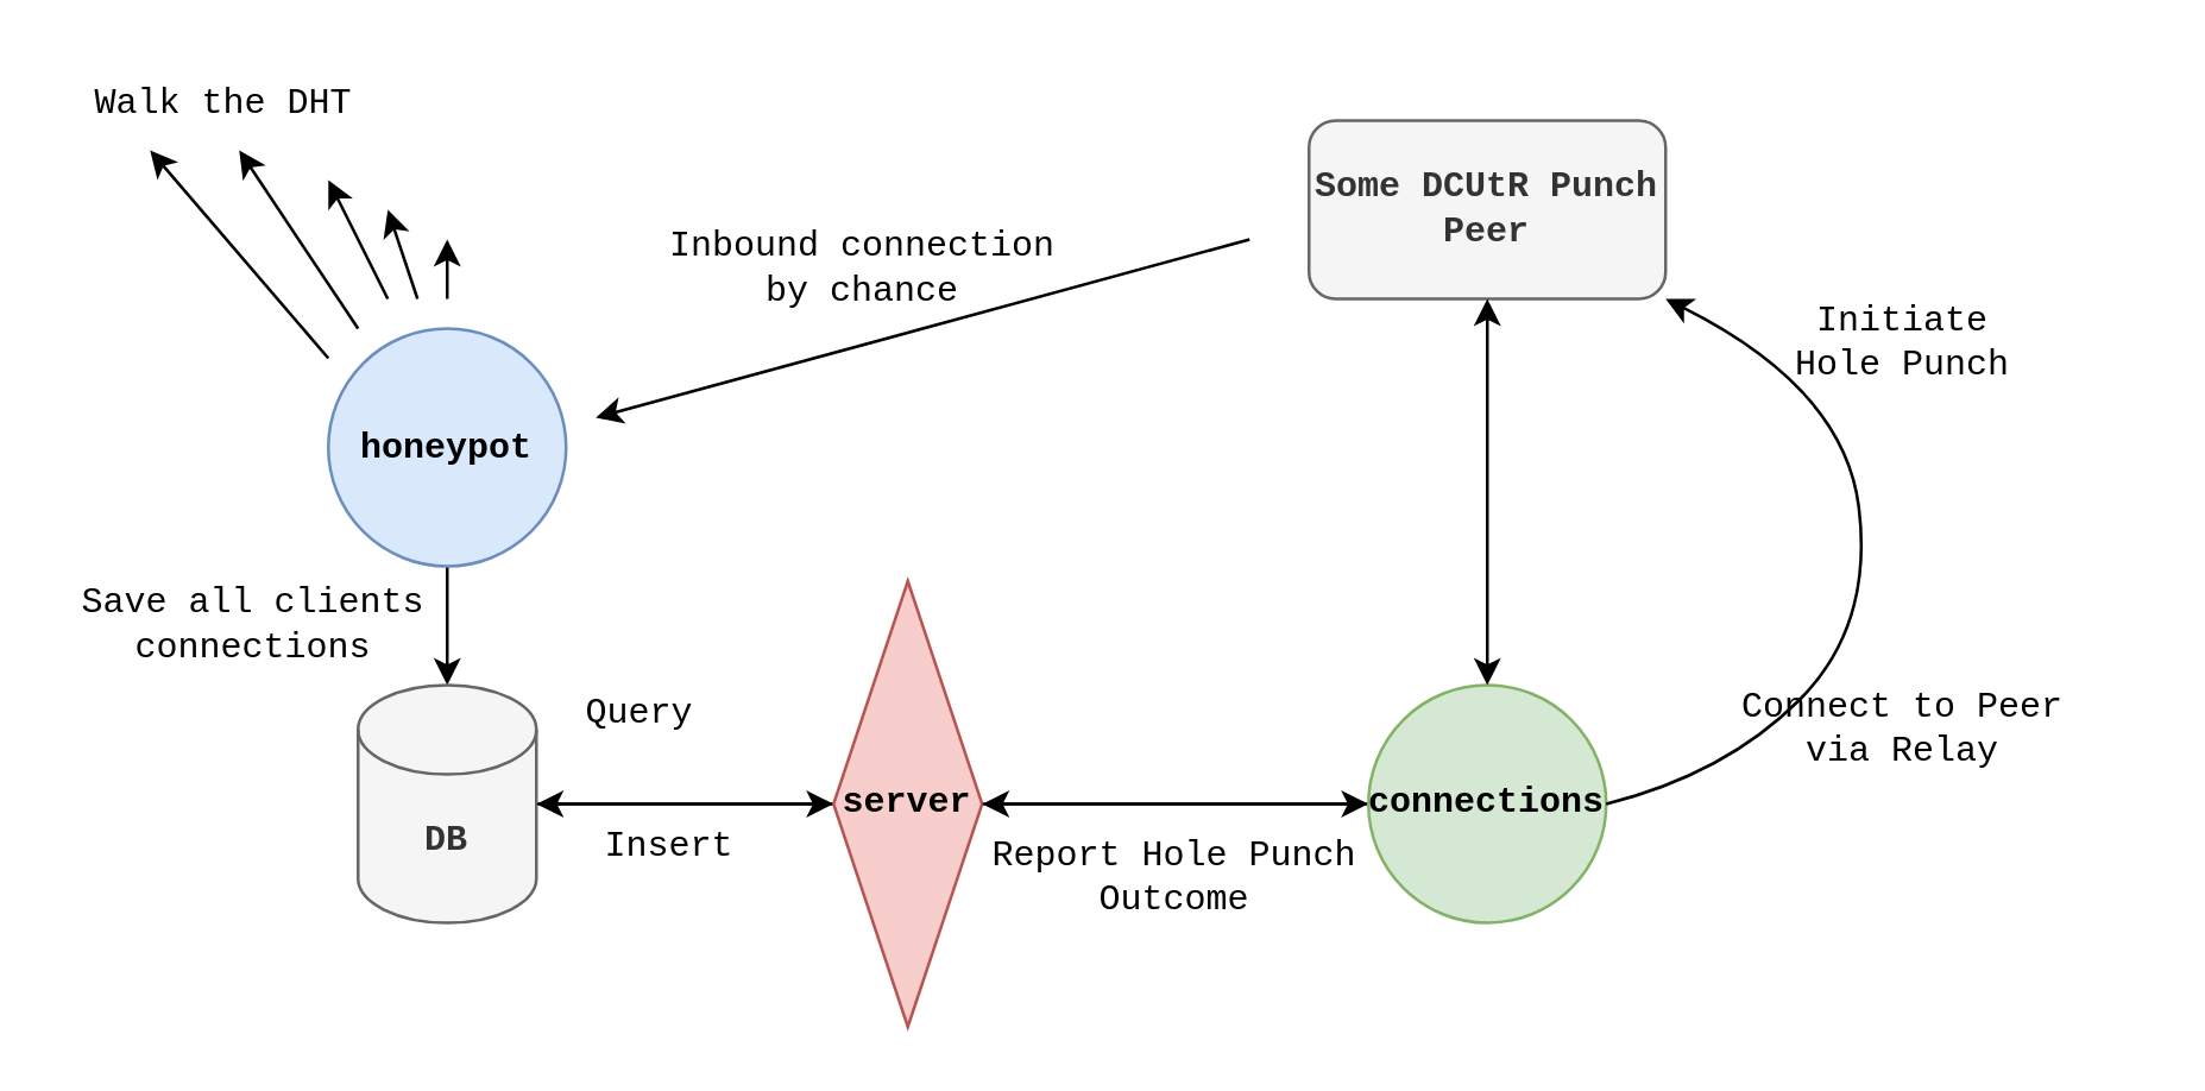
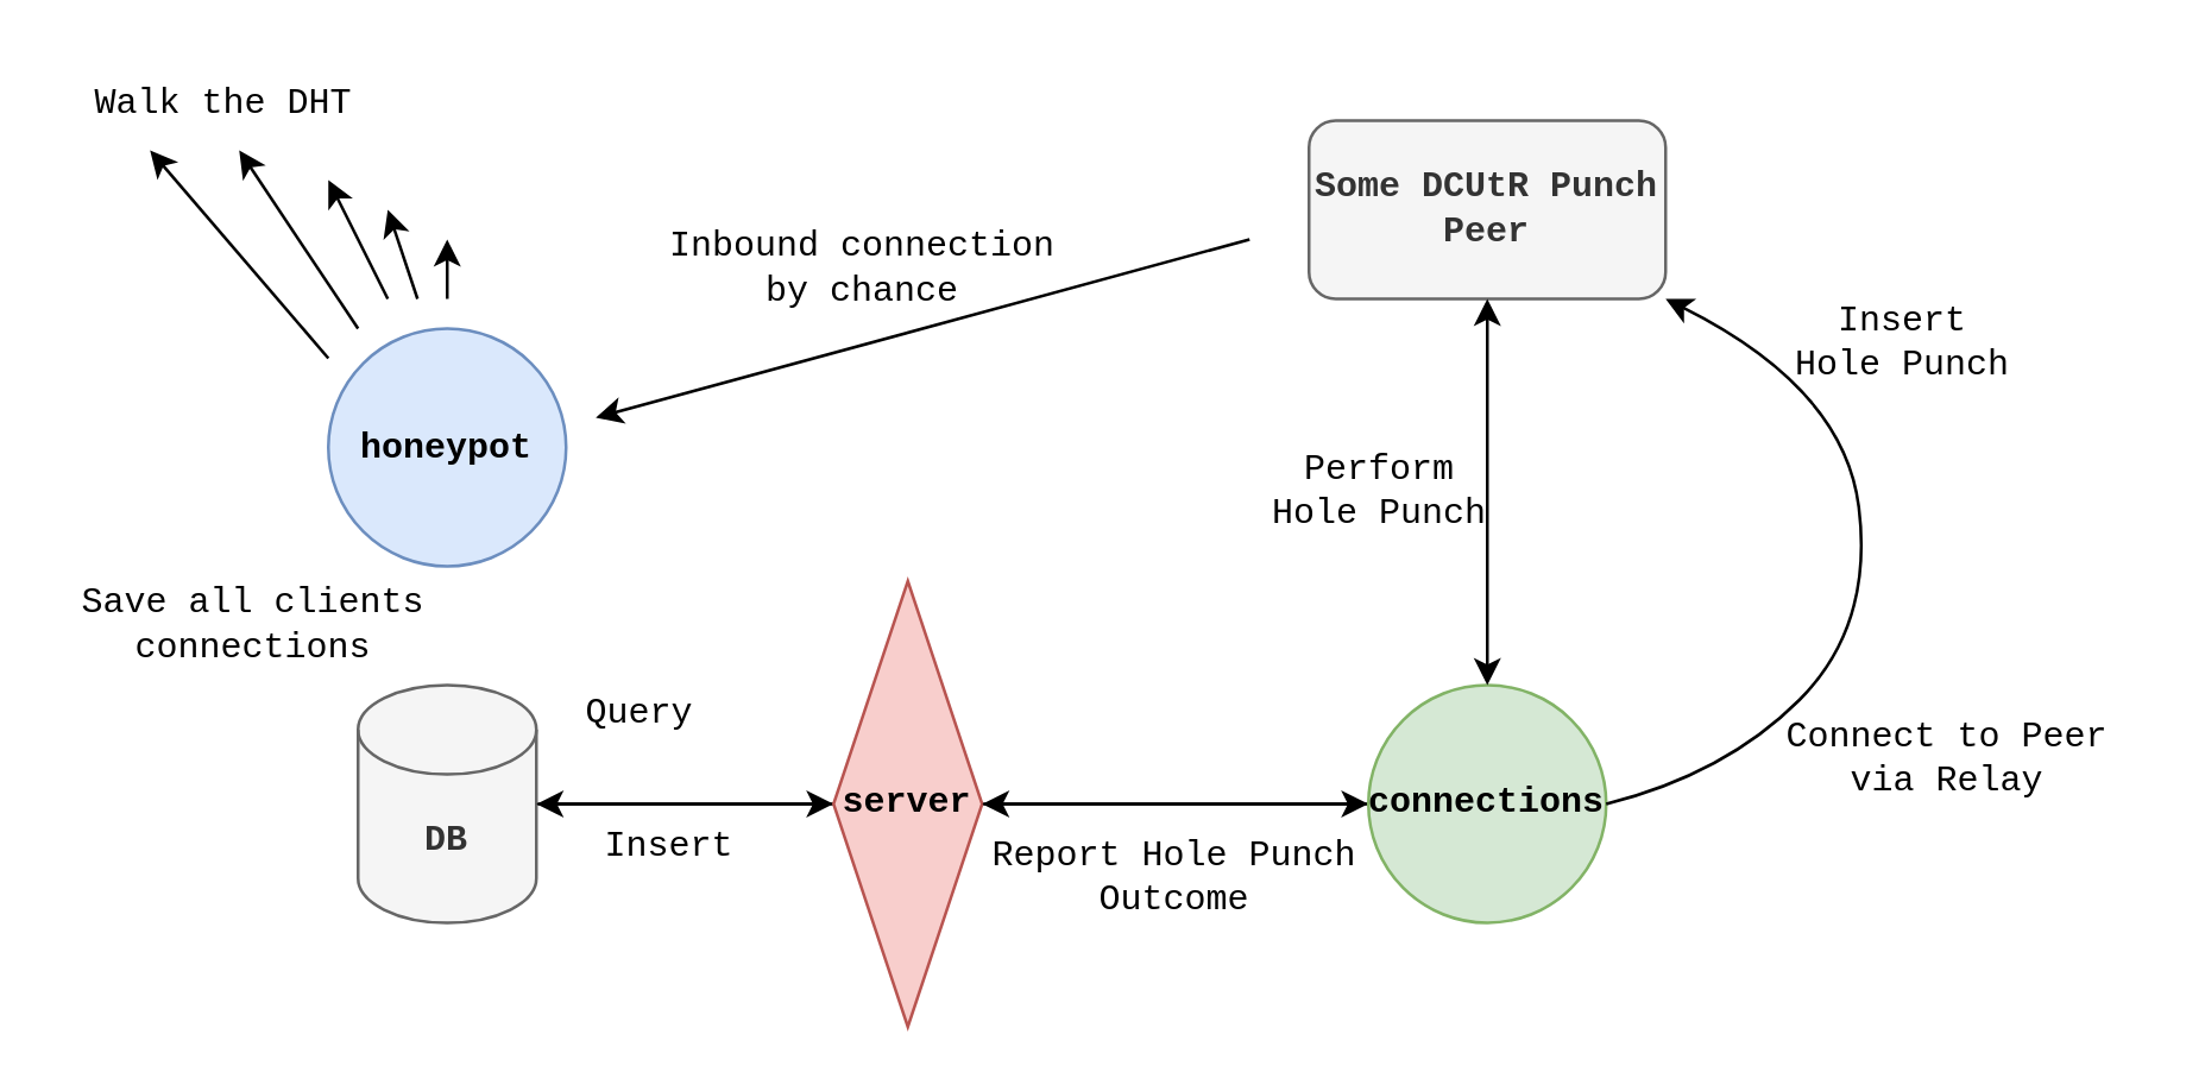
  <mxCell id="0" />
  <mxCell id="1" parent="0" />
- <mxCell id="2" style="edgeStyle=orthogonalEdgeStyle;rounded=0;orthogonalLoop=1;jettySize=auto;html=1;entryX=0.5;entryY=0;entryDx=0;entryDy=0;entryPerimeter=0;fontFamily=Courier New;" parent="1" source="3" target="13" edge="1"><mxGeometry relative="1" as="geometry" /></mxCell>
  <mxCell id="3" value="&lt;font face=&quot;Courier New&quot;&gt;&lt;b&gt;honeypot&lt;/b&gt;&lt;/font&gt;" style="ellipse;whiteSpace=wrap;html=1;aspect=fixed;fillColor=#dae8fc;strokeColor=#6c8ebf;" parent="1" vertex="1"><mxGeometry x="110" y="110" width="80" height="80" as="geometry" /></mxCell>
  <mxCell id="4" value="" style="endArrow=classic;html=1;rounded=0;fontFamily=Courier New;" parent="1" edge="1"><mxGeometry width="50" height="50" relative="1" as="geometry"><mxPoint x="110" y="120" as="sourcePoint" /><mxPoint x="50" y="50" as="targetPoint" /></mxGeometry></mxCell>
  <mxCell id="5" value="" style="endArrow=classic;html=1;rounded=0;fontFamily=Courier New;" parent="1" edge="1"><mxGeometry width="50" height="50" relative="1" as="geometry"><mxPoint x="120" y="110" as="sourcePoint" /><mxPoint x="80" y="50" as="targetPoint" /></mxGeometry></mxCell>
  <mxCell id="6" value="" style="endArrow=classic;html=1;rounded=0;fontFamily=Courier New;" parent="1" edge="1"><mxGeometry width="50" height="50" relative="1" as="geometry"><mxPoint x="130" y="100" as="sourcePoint" /><mxPoint x="110" y="60" as="targetPoint" /></mxGeometry></mxCell>
  <mxCell id="7" value="" style="endArrow=classic;html=1;rounded=0;fontFamily=Courier New;" parent="1" edge="1"><mxGeometry width="50" height="50" relative="1" as="geometry"><mxPoint x="140" y="100" as="sourcePoint" /><mxPoint x="130" y="70" as="targetPoint" /></mxGeometry></mxCell>
  <mxCell id="8" value="" style="endArrow=classic;html=1;rounded=0;fontFamily=Courier New;" parent="1" edge="1"><mxGeometry width="50" height="50" relative="1" as="geometry"><mxPoint x="150" y="100" as="sourcePoint" /><mxPoint x="150" y="80" as="targetPoint" /></mxGeometry></mxCell>
  <mxCell id="9" value="Walk the DHT" style="text;html=1;strokeColor=none;fillColor=none;align=center;verticalAlign=middle;whiteSpace=wrap;rounded=0;fontFamily=Courier New;fontStyle=0" parent="1" vertex="1"><mxGeometry x="30" y="20" width="90" height="30" as="geometry" /></mxCell>
  <mxCell id="10" value="" style="endArrow=classic;html=1;rounded=0;fontFamily=Courier New;" parent="1" edge="1"><mxGeometry width="50" height="50" relative="1" as="geometry"><mxPoint x="420" y="80" as="sourcePoint" /><mxPoint x="200" y="140" as="targetPoint" /></mxGeometry></mxCell>
  <mxCell id="11" value="Inbound connection by chance" style="text;html=1;strokeColor=none;fillColor=none;align=center;verticalAlign=middle;whiteSpace=wrap;rounded=0;fontFamily=Courier New;fontStyle=0" parent="1" vertex="1"><mxGeometry x="220" y="60" width="140" height="60" as="geometry" /></mxCell>
  <mxCell id="12" style="edgeStyle=orthogonalEdgeStyle;rounded=0;orthogonalLoop=1;jettySize=auto;html=1;entryX=0;entryY=0.5;entryDx=0;entryDy=0;fontFamily=Courier New;" parent="1" source="13" target="16" edge="1"><mxGeometry relative="1" as="geometry" /></mxCell>
  <mxCell id="13" value="DB" style="shape=cylinder3;whiteSpace=wrap;html=1;boundedLbl=1;backgroundOutline=1;size=15;fontFamily=Courier New;fillColor=#f5f5f5;fontColor=#333333;strokeColor=#666666;fontStyle=1" parent="1" vertex="1"><mxGeometry x="120" y="230" width="60" height="80" as="geometry" /></mxCell>
  <mxCell id="14" style="edgeStyle=orthogonalEdgeStyle;rounded=0;orthogonalLoop=1;jettySize=auto;html=1;entryX=1;entryY=0.5;entryDx=0;entryDy=0;entryPerimeter=0;fontFamily=Courier New;" parent="1" source="16" target="13" edge="1"><mxGeometry relative="1" as="geometry" /></mxCell>
  <mxCell id="15" style="edgeStyle=orthogonalEdgeStyle;rounded=0;orthogonalLoop=1;jettySize=auto;html=1;entryX=0;entryY=0.5;entryDx=0;entryDy=0;fontFamily=Courier New;" parent="1" source="16" target="19" edge="1"><mxGeometry relative="1" as="geometry" /></mxCell>
  <mxCell id="16" value="&lt;b&gt;server&lt;/b&gt;" style="rhombus;whiteSpace=wrap;html=1;fontFamily=Courier New;fillColor=#f8cecc;strokeColor=#b85450;" parent="1" vertex="1"><mxGeometry x="280" y="195" width="50" height="150" as="geometry" /></mxCell>
  <mxCell id="17" value="&lt;b&gt;Some DCUtR Punch Peer&lt;/b&gt;" style="rounded=1;whiteSpace=wrap;html=1;fontFamily=Courier New;fillColor=#f5f5f5;strokeColor=#666666;fontColor=#333333;" parent="1" vertex="1"><mxGeometry x="440" y="40" width="120" height="60" as="geometry" /></mxCell>
  <mxCell id="18" style="edgeStyle=orthogonalEdgeStyle;rounded=0;orthogonalLoop=1;jettySize=auto;html=1;entryX=1;entryY=0.5;entryDx=0;entryDy=0;fontFamily=Courier New;" parent="1" source="19" target="16" edge="1"><mxGeometry relative="1" as="geometry" /></mxCell>
  <mxCell id="19" value="&lt;b&gt;connections&lt;/b&gt;" style="ellipse;whiteSpace=wrap;html=1;aspect=fixed;fontFamily=Courier New;fillColor=#d5e8d4;strokeColor=#82b366;" parent="1" vertex="1"><mxGeometry x="460" y="230" width="80" height="80" as="geometry" /></mxCell>
  <mxCell id="20" value="" style="endArrow=classic;startArrow=classic;html=1;rounded=0;fontFamily=Courier New;exitX=0.5;exitY=0;exitDx=0;exitDy=0;entryX=0.5;entryY=1;entryDx=0;entryDy=0;" parent="1" source="19" target="17" edge="1"><mxGeometry width="50" height="50" relative="1" as="geometry"><mxPoint x="499.5" y="220" as="sourcePoint" /><mxPoint x="499.5" y="100" as="targetPoint" /></mxGeometry></mxCell>
  <mxCell id="21" value="" style="curved=1;endArrow=classic;html=1;rounded=0;fontFamily=Courier New;entryX=1;entryY=1;entryDx=0;entryDy=0;exitX=1;exitY=0.5;exitDx=0;exitDy=0;" parent="1" source="19" target="17" edge="1"><mxGeometry width="50" height="50" relative="1" as="geometry"><mxPoint x="440" y="470" as="sourcePoint" /><mxPoint x="490" y="420" as="targetPoint" /><Array as="points"><mxPoint x="580" y="260" /><mxPoint x="630" y="210" /><mxPoint x="620" y="130" /></Array></mxGeometry></mxCell>
  <mxCell id="22" value="Save all clients connections" style="text;html=1;strokeColor=none;fillColor=none;align=center;verticalAlign=middle;whiteSpace=wrap;rounded=0;fontFamily=Courier New;" parent="1" vertex="1"><mxGeometry x="20" y="195" width="130" height="30" as="geometry" /></mxCell>
  <mxCell id="23" value="Report Hole Punch Outcome" style="text;html=1;strokeColor=none;fillColor=none;align=center;verticalAlign=middle;whiteSpace=wrap;rounded=0;fontFamily=Courier New;" parent="1" vertex="1"><mxGeometry x="330" y="280" width="130" height="30" as="geometry" /></mxCell>
- <mxCell id="24" value="Connect to Peer via Relay" style="text;html=1;strokeColor=none;fillColor=none;align=center;verticalAlign=middle;whiteSpace=wrap;rounded=0;fontFamily=Courier New;" parent="1" vertex="1"><mxGeometry x="575" y="230" width="130" height="30" as="geometry" /></mxCell>
- <mxCell id="25" value="Initiate Hole Punch" style="text;html=1;strokeColor=none;fillColor=none;align=center;verticalAlign=middle;whiteSpace=wrap;rounded=0;fontFamily=Courier New;" parent="1" vertex="1"><mxGeometry x="600" y="100" width="80" height="30" as="geometry" /></mxCell>
+ <mxCell id="24" value="Connect to Peer via Relay" style="text;html=1;strokeColor=none;fillColor=none;align=center;verticalAlign=middle;whiteSpace=wrap;rounded=0;fontFamily=Courier New;" parent="1" vertex="1"><mxGeometry x="590" y="240" width="130" height="30" as="geometry" /></mxCell>
+ <mxCell id="25" value="Insert Hole Punch" style="text;html=1;strokeColor=none;fillColor=none;align=center;verticalAlign=middle;whiteSpace=wrap;rounded=0;fontFamily=Courier New;" parent="1" vertex="1"><mxGeometry x="600" y="100" width="80" height="30" as="geometry" /></mxCell>
+ <mxCell id="26" value="Perform Hole Punch" style="text;html=1;strokeColor=none;fillColor=none;align=center;verticalAlign=middle;whiteSpace=wrap;rounded=0;fontFamily=Courier New;" parent="1" vertex="1"><mxGeometry x="424" y="150" width="80" height="30" as="geometry" /></mxCell>
  <mxCell id="27" value="Query" style="text;html=1;strokeColor=none;fillColor=none;align=center;verticalAlign=middle;whiteSpace=wrap;rounded=0;fontFamily=Courier New;" parent="1" vertex="1"><mxGeometry x="190" y="225" width="50" height="30" as="geometry" /></mxCell>
  <mxCell id="28" value="Insert" style="text;html=1;strokeColor=none;fillColor=none;align=center;verticalAlign=middle;whiteSpace=wrap;rounded=0;fontFamily=Courier New;" parent="1" vertex="1"><mxGeometry x="200" y="270" width="50" height="30" as="geometry" /></mxCell>
